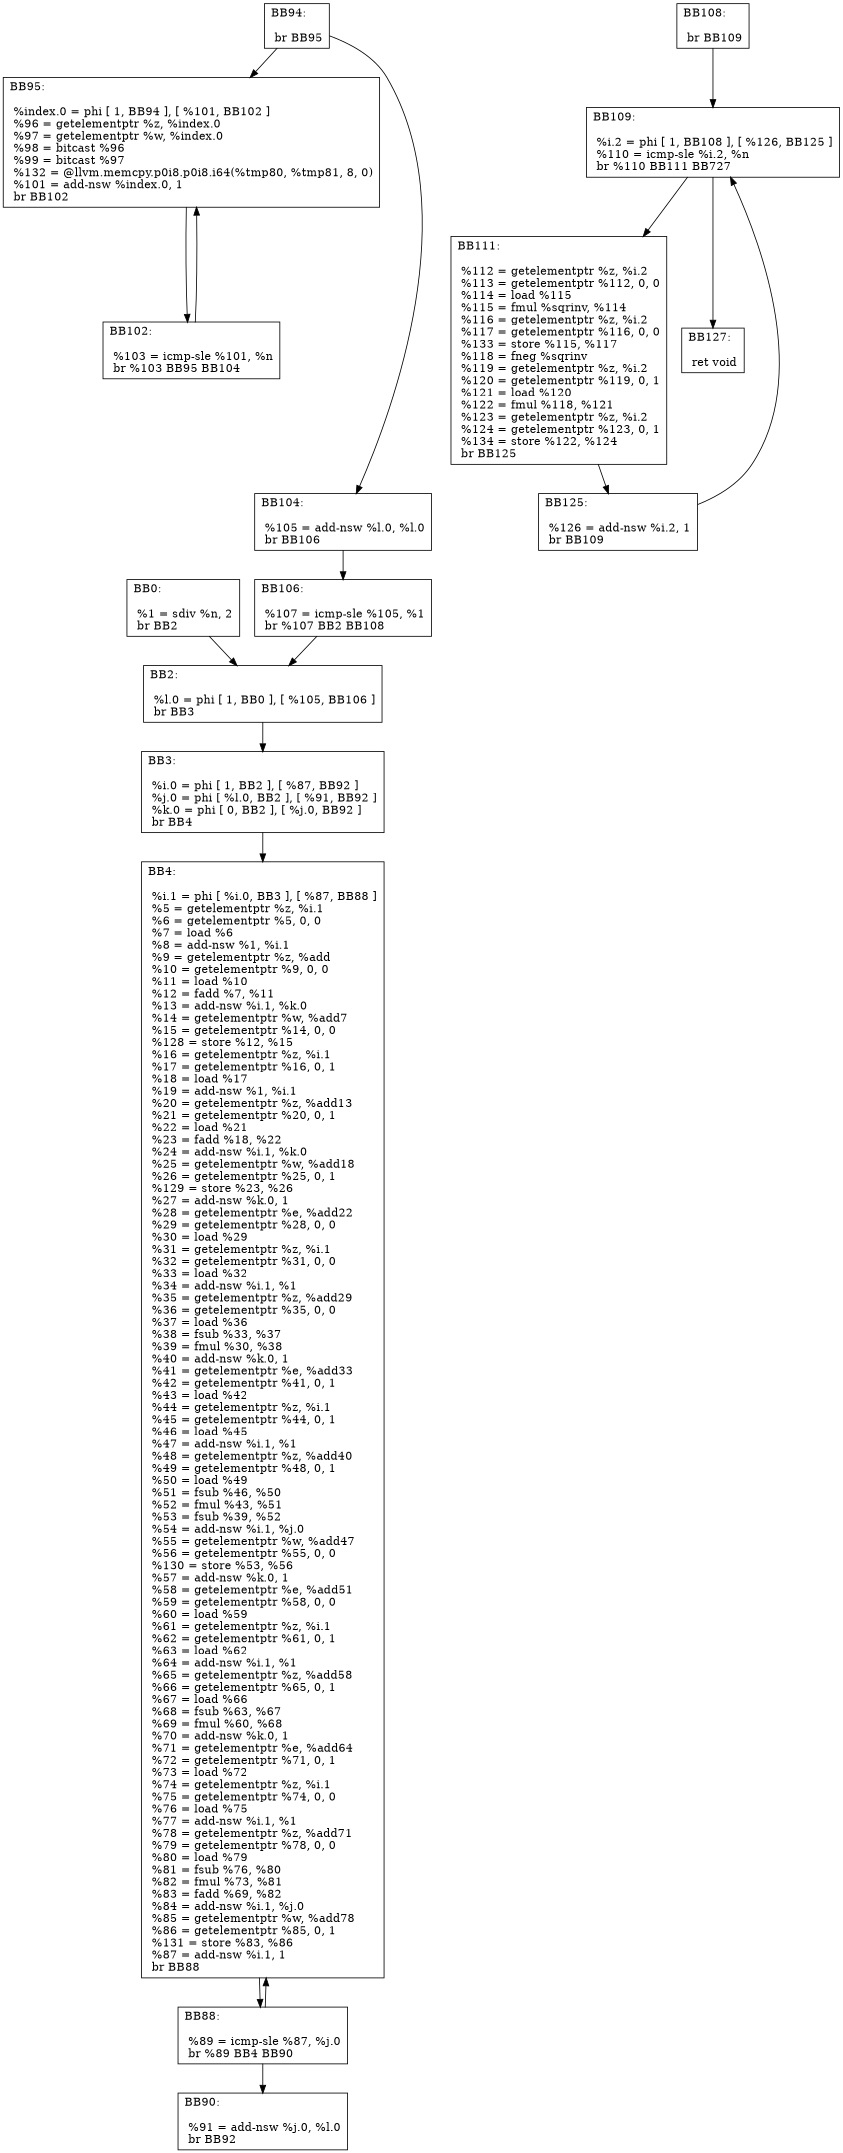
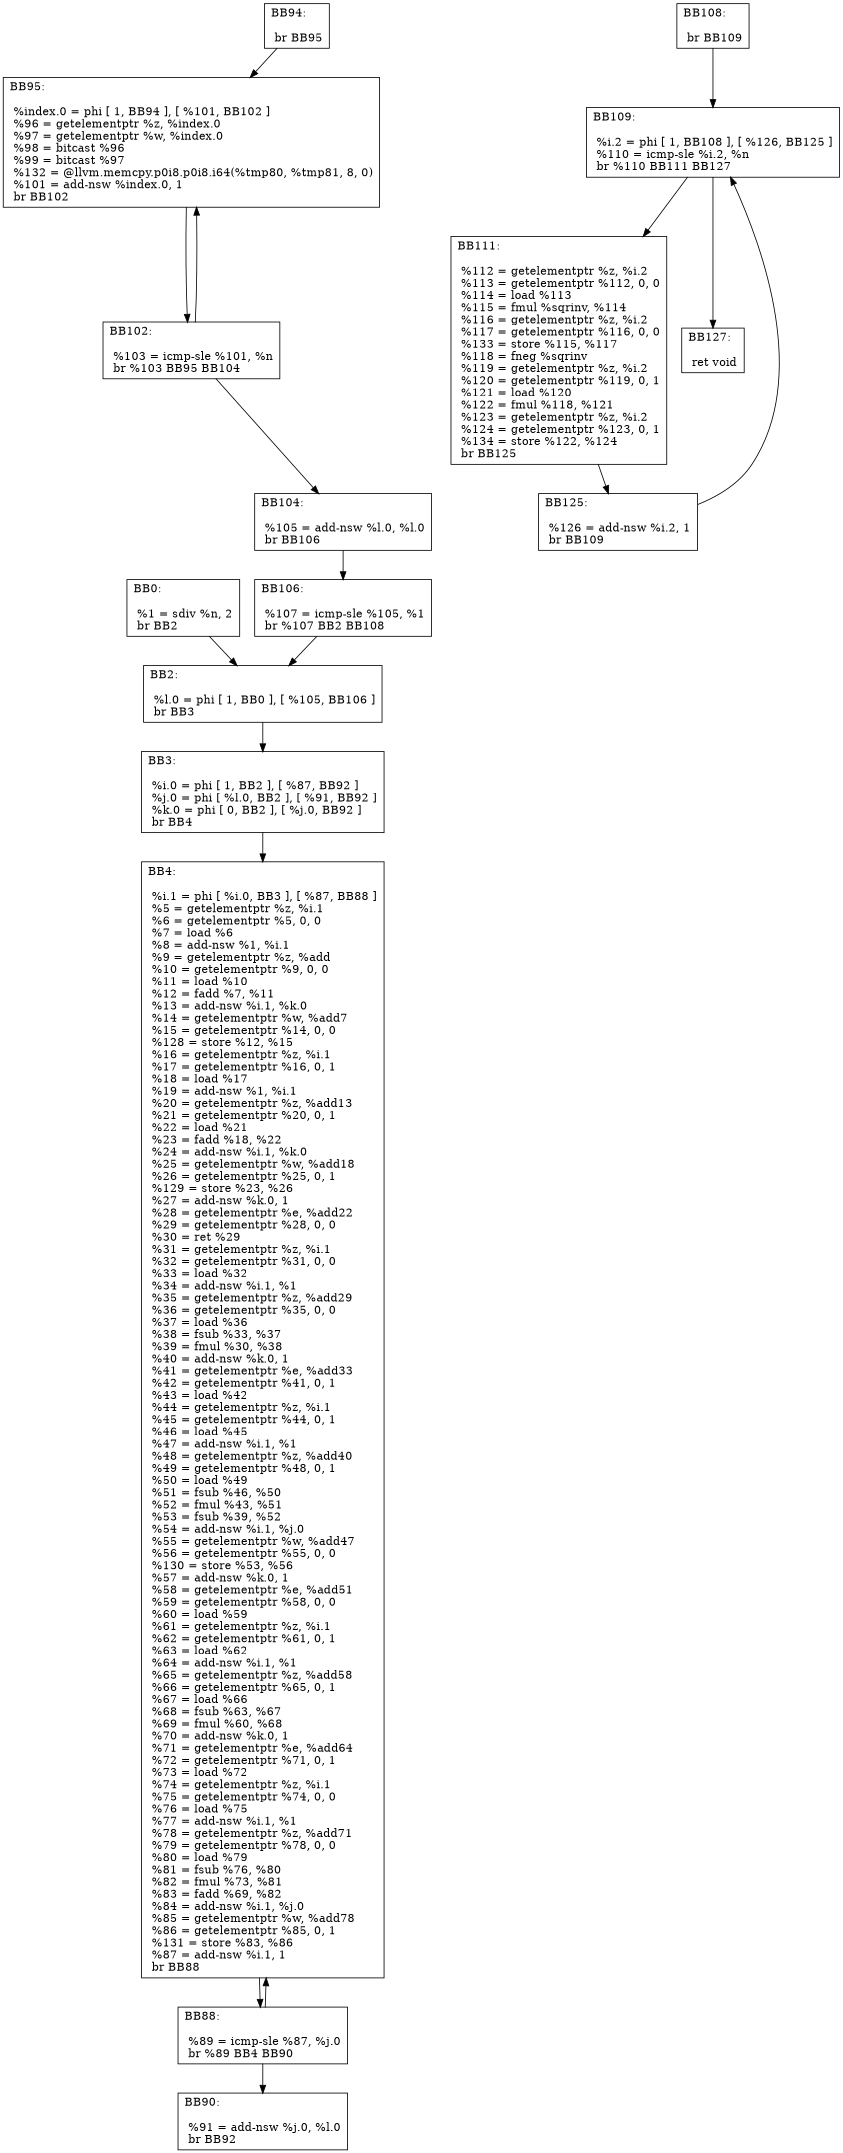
  digraph {
    node [shape=record]
    n1 [label="{BB0:\l\l  %1 = sdiv %n,  2\l br  BB2\l}"]
    n2 [label="{BB2:\l\l  %l.0 = phi [ 1, BB0 ], [  %105, BB106 ]\l br  BB3\l}"]
    n3 [label="{BB3:\l\l  %i.0 = phi [ 1, BB2 ], [  %87, BB92 ]\l %j.0 = phi [  %l.0, BB2 ], [  %91, BB92 ]\l %k.0 = phi [ 0, BB2 ], [  %j.0, BB92 ]\l br  BB4\l}"]
-   n4 [label="{BB4:\l\l  %i.1 = phi [  %i.0, BB3 ], [  %87, BB88 ]\l %5 = getelementptr %z,  %i.1\l %6 = getelementptr %5,  0,  0\l %7 = load %6\l %8 = add-nsw %1,  %i.1\l %9 = getelementptr %z,  %add\l %10 = getelementptr %9,  0,  0\l %11 = load %10\l %12 = fadd %7,  %11\l %13 = add-nsw %i.1,  %k.0\l %14 = getelementptr %w,  %add7\l %15 = getelementptr %14,  0,  0\l %128 = store %12,  %15\l %16 = getelementptr %z,  %i.1\l %17 = getelementptr %16,  0,  1\l %18 = load %17\l %19 = add-nsw %1,  %i.1\l %20 = getelementptr %z,  %add13\l %21 = getelementptr %20,  0,  1\l %22 = load %21\l %23 = fadd %18,  %22\l %24 = add-nsw %i.1,  %k.0\l %25 = getelementptr %w,  %add18\l %26 = getelementptr %25,  0,  1\l %129 = store %23,  %26\l %27 = add-nsw %k.0,  1\l %28 = getelementptr %e,  %add22\l %29 = getelementptr %28,  0,  0\l %30 = load %29\l %31 = getelementptr %z,  %i.1\l %32 = getelementptr %31,  0,  0\l %33 = load %32\l %34 = add-nsw %i.1,  %1\l %35 = getelementptr %z,  %add29\l %36 = getelementptr %35,  0,  0\l %37 = load %36\l %38 = fsub %33,  %37\l %39 = fmul %30,  %38\l %40 = add-nsw %k.0,  1\l %41 = getelementptr %e,  %add33\l %42 = getelementptr %41,  0,  1\l %43 = load %42\l %44 = getelementptr %z,  %i.1\l %45 = getelementptr %44,  0,  1\l %46 = load %45\l %47 = add-nsw %i.1,  %1\l %48 = getelementptr %z,  %add40\l %49 = getelementptr %48,  0,  1\l %50 = load %49\l %51 = fsub %46,  %50\l %52 = fmul %43,  %51\l %53 = fsub %39,  %52\l %54 = add-nsw %i.1,  %j.0\l %55 = getelementptr %w,  %add47\l %56 = getelementptr %55,  0,  0\l %130 = store %53,  %56\l %57 = add-nsw %k.0,  1\l %58 = getelementptr %e,  %add51\l %59 = getelementptr %58,  0,  0\l %60 = load %59\l %61 = getelementptr %z,  %i.1\l %62 = getelementptr %61,  0,  1\l %63 = load %62\l %64 = add-nsw %i.1,  %1\l %65 = getelementptr %z,  %add58\l %66 = getelementptr %65,  0,  1\l %67 = load %66\l %68 = fsub %63,  %67\l %69 = fmul %60,  %68\l %70 = add-nsw %k.0,  1\l %71 = getelementptr %e,  %add64\l %72 = getelementptr %71,  0,  1\l %73 = load %72\l %74 = getelementptr %z,  %i.1\l %75 = getelementptr %74,  0,  0\l %76 = load %75\l %77 = add-nsw %i.1,  %1\l %78 = getelementptr %z,  %add71\l %79 = getelementptr %78,  0,  0\l %80 = load %79\l %81 = fsub %76,  %80\l %82 = fmul %73,  %81\l %83 = fadd %69,  %82\l %84 = add-nsw %i.1,  %j.0\l %85 = getelementptr %w,  %add78\l %86 = getelementptr %85,  0,  1\l %131 = store %83,  %86\l %87 = add-nsw %i.1,  1\l br  BB88\l}"]
+   n4 [label="{BB4:\l\l  %i.1 = phi [  %i.0, BB3 ], [  %87, BB88 ]\l %5 = getelementptr %z,  %i.1\l %6 = getelementptr %5,  0,  0\l %7 = load %6\l %8 = add-nsw %1,  %i.1\l %9 = getelementptr %z,  %add\l %10 = getelementptr %9,  0,  0\l %11 = load %10\l %12 = fadd %7,  %11\l %13 = add-nsw %i.1,  %k.0\l %14 = getelementptr %w,  %add7\l %15 = getelementptr %14,  0,  0\l %128 = store %12,  %15\l %16 = getelementptr %z,  %i.1\l %17 = getelementptr %16,  0,  1\l %18 = load %17\l %19 = add-nsw %1,  %i.1\l %20 = getelementptr %z,  %add13\l %21 = getelementptr %20,  0,  1\l %22 = load %21\l %23 = fadd %18,  %22\l %24 = add-nsw %i.1,  %k.0\l %25 = getelementptr %w,  %add18\l %26 = getelementptr %25,  0,  1\l %129 = store %23,  %26\l %27 = add-nsw %k.0,  1\l %28 = getelementptr %e,  %add22\l %29 = getelementptr %28,  0,  0\l %30 = ret %29\l %31 = getelementptr %z,  %i.1\l %32 = getelementptr %31,  0,  0\l %33 = load %32\l %34 = add-nsw %i.1,  %1\l %35 = getelementptr %z,  %add29\l %36 = getelementptr %35,  0,  0\l %37 = load %36\l %38 = fsub %33,  %37\l %39 = fmul %30,  %38\l %40 = add-nsw %k.0,  1\l %41 = getelementptr %e,  %add33\l %42 = getelementptr %41,  0,  1\l %43 = load %42\l %44 = getelementptr %z,  %i.1\l %45 = getelementptr %44,  0,  1\l %46 = load %45\l %47 = add-nsw %i.1,  %1\l %48 = getelementptr %z,  %add40\l %49 = getelementptr %48,  0,  1\l %50 = load %49\l %51 = fsub %46,  %50\l %52 = fmul %43,  %51\l %53 = fsub %39,  %52\l %54 = add-nsw %i.1,  %j.0\l %55 = getelementptr %w,  %add47\l %56 = getelementptr %55,  0,  0\l %130 = store %53,  %56\l %57 = add-nsw %k.0,  1\l %58 = getelementptr %e,  %add51\l %59 = getelementptr %58,  0,  0\l %60 = load %59\l %61 = getelementptr %z,  %i.1\l %62 = getelementptr %61,  0,  1\l %63 = load %62\l %64 = add-nsw %i.1,  %1\l %65 = getelementptr %z,  %add58\l %66 = getelementptr %65,  0,  1\l %67 = load %66\l %68 = fsub %63,  %67\l %69 = fmul %60,  %68\l %70 = add-nsw %k.0,  1\l %71 = getelementptr %e,  %add64\l %72 = getelementptr %71,  0,  1\l %73 = load %72\l %74 = getelementptr %z,  %i.1\l %75 = getelementptr %74,  0,  0\l %76 = load %75\l %77 = add-nsw %i.1,  %1\l %78 = getelementptr %z,  %add71\l %79 = getelementptr %78,  0,  0\l %80 = load %79\l %81 = fsub %76,  %80\l %82 = fmul %73,  %81\l %83 = fadd %69,  %82\l %84 = add-nsw %i.1,  %j.0\l %85 = getelementptr %w,  %add78\l %86 = getelementptr %85,  0,  1\l %131 = store %83,  %86\l %87 = add-nsw %i.1,  1\l br  BB88\l}"]
    n5 [label="{BB88:\l\l  %89 = icmp-sle %87,  %j.0\l br %89 BB4 BB90\l}"]
    n6 [label="{BB90:\l\l  %91 = add-nsw %j.0,  %l.0\l br  BB92\l}"]
    n7 [label="{BB94:\l\l  br  BB95\l}"]
    n8 [label="{BB95:\l\l  %index.0 = phi [ 1, BB94 ], [  %101, BB102 ]\l %96 = getelementptr %z,  %index.0\l %97 = getelementptr %w,  %index.0\l %98 = bitcast %96\l %99 = bitcast %97\l %132 = @llvm.memcpy.p0i8.p0i8.i64(%tmp80, %tmp81, 8, 0)\l %101 = add-nsw %index.0,  1\l br  BB102\l}"]
    n9 [label="{BB102:\l\l  %103 = icmp-sle %101,  %n\l br %103 BB95 BB104\l}"]
    n10 [label="{BB104:\l\l  %105 = add-nsw %l.0,  %l.0\l br  BB106\l}"]
    n11 [label="{BB106:\l\l  %107 = icmp-sle %105,  %1\l br %107 BB2 BB108\l}"]
    n12 [label="{BB108:\l\l  br  BB109\l}"]
-   n13 [label="{BB109:\l\l  %i.2 = phi [ 1, BB108 ], [  %126, BB125 ]\l %110 = icmp-sle %i.2,  %n\l br %110 BB111 BB727\l}"]
-   n14 [label="{BB111:\l\l  %112 = getelementptr %z,  %i.2\l %113 = getelementptr %112,  0,  0\l %114 = load %115\l %115 = fmul %sqrinv,  %114\l %116 = getelementptr %z,  %i.2\l %117 = getelementptr %116,  0,  0\l %133 = store %115,  %117\l %118 = fneg %sqrinv\l %119 = getelementptr %z,  %i.2\l %120 = getelementptr %119,  0,  1\l %121 = load %120\l %122 = fmul %118,  %121\l %123 = getelementptr %z,  %i.2\l %124 = getelementptr %123,  0,  1\l %134 = store %122,  %124\l br  BB125\l}"]
+   n13 [label="{BB109:\l\l  %i.2 = phi [ 1, BB108 ], [  %126, BB125 ]\l %110 = icmp-sle %i.2,  %n\l br %110 BB111 BB127\l}"]
+   n14 [label="{BB111:\l\l  %112 = getelementptr %z,  %i.2\l %113 = getelementptr %112,  0,  0\l %114 = load %113\l %115 = fmul %sqrinv,  %114\l %116 = getelementptr %z,  %i.2\l %117 = getelementptr %116,  0,  0\l %133 = store %115,  %117\l %118 = fneg %sqrinv\l %119 = getelementptr %z,  %i.2\l %120 = getelementptr %119,  0,  1\l %121 = load %120\l %122 = fmul %118,  %121\l %123 = getelementptr %z,  %i.2\l %124 = getelementptr %123,  0,  1\l %134 = store %122,  %124\l br  BB125\l}"]
    n15 [label="{BB127:\l\l  ret void\l}"]
    n16 [label="{BB125:\l\l  %126 = add-nsw %i.2,  1\l br  BB109\l}"]
    n1 -> n2
    n2 -> n3
    n3 -> n4
    n4 -> n5
    n5 -> n4
    n5 -> n6
    n7 -> n8
    n8 -> n9
    n9 -> n8
-   n7 -> n10
+   n9 -> n10
    n10 -> n11
    n11 -> n2
    n12 -> n13
    n13 -> n14
    n13 -> n15
    n14 -> n16
    n16 -> n13
  }
